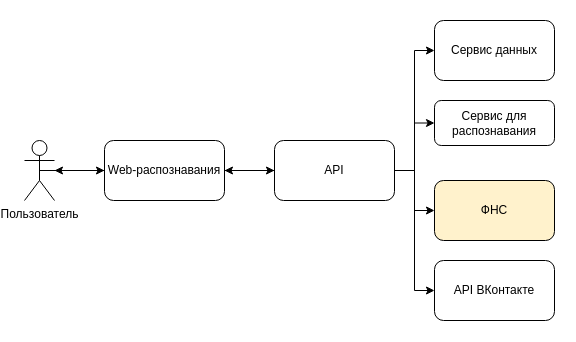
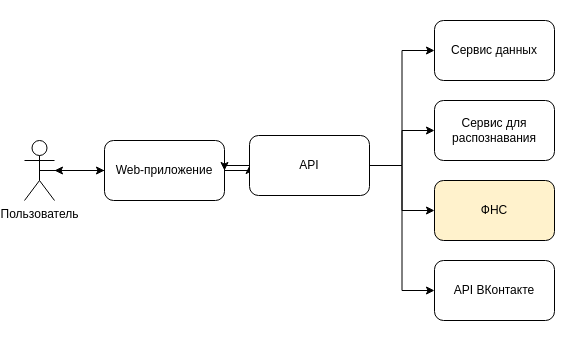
  <mxCell id="0" />
  <mxCell id="1" parent="0" />
  <mxCell id="2" style="edgeStyle=orthogonalEdgeStyle;rounded=0;orthogonalLoop=1;jettySize=auto;html=1;exitX=0.5;exitY=0.5;exitDx=0;exitDy=0;exitPerimeter=0;" edge="1" parent="1" source="3" target="6"><mxGeometry relative="1" as="geometry" /></mxCell>
  <mxCell id="3" value="Пользователь" style="shape=umlActor;verticalLabelPosition=bottom;verticalAlign=top;html=1;outlineConnect=0;" vertex="1" parent="1"><mxGeometry x="20" y="140" width="30" height="60" as="geometry" /></mxCell>
  <mxCell id="4" style="edgeStyle=orthogonalEdgeStyle;rounded=0;orthogonalLoop=1;jettySize=auto;html=1;exitX=0;exitY=0.5;exitDx=0;exitDy=0;" edge="1" parent="1" source="6" target="3"><mxGeometry relative="1" as="geometry" /></mxCell>
  <mxCell id="5" style="edgeStyle=orthogonalEdgeStyle;rounded=0;orthogonalLoop=1;jettySize=auto;html=1;exitX=1;exitY=0.5;exitDx=0;exitDy=0;entryX=0;entryY=0.5;entryDx=0;entryDy=0;" edge="1" parent="1" source="6" target="12"><mxGeometry relative="1" as="geometry" /></mxCell>
- <mxCell id="6" value="Web-распознавания" style="rounded=1;whiteSpace=wrap;html=1;" vertex="1" parent="1"><mxGeometry x="100" y="140" width="120" height="60" as="geometry" /></mxCell>
+ <mxCell id="6" value="Web-приложение" style="rounded=1;whiteSpace=wrap;html=1;" vertex="1" parent="1"><mxGeometry x="100" y="140" width="120" height="60" as="geometry" /></mxCell>
  <mxCell id="7" style="edgeStyle=orthogonalEdgeStyle;rounded=0;orthogonalLoop=1;jettySize=auto;html=1;exitX=1;exitY=0.5;exitDx=0;exitDy=0;entryX=0;entryY=0.5;entryDx=0;entryDy=0;" edge="1" parent="1" source="12" target="13"><mxGeometry relative="1" as="geometry" /></mxCell>
  <mxCell id="8" style="edgeStyle=orthogonalEdgeStyle;rounded=0;orthogonalLoop=1;jettySize=auto;html=1;exitX=1;exitY=0.5;exitDx=0;exitDy=0;entryX=0;entryY=0.5;entryDx=0;entryDy=0;" edge="1" parent="1" source="12" target="14"><mxGeometry relative="1" as="geometry" /></mxCell>
  <mxCell id="9" style="edgeStyle=orthogonalEdgeStyle;rounded=0;orthogonalLoop=1;jettySize=auto;html=1;exitX=1;exitY=0.5;exitDx=0;exitDy=0;entryX=0;entryY=0.5;entryDx=0;entryDy=0;" edge="1" parent="1" source="12" target="15"><mxGeometry relative="1" as="geometry" /></mxCell>
  <mxCell id="10" style="edgeStyle=orthogonalEdgeStyle;rounded=0;orthogonalLoop=1;jettySize=auto;html=1;exitX=1;exitY=0.5;exitDx=0;exitDy=0;entryX=0;entryY=0.5;entryDx=0;entryDy=0;" edge="1" parent="1" source="12" target="16"><mxGeometry relative="1" as="geometry" /></mxCell>
  <mxCell id="11" style="edgeStyle=orthogonalEdgeStyle;rounded=0;orthogonalLoop=1;jettySize=auto;html=1;exitX=0;exitY=0.5;exitDx=0;exitDy=0;entryX=1;entryY=0.5;entryDx=0;entryDy=0;" edge="1" parent="1" source="12" target="6"><mxGeometry relative="1" as="geometry" /></mxCell>
- <mxCell id="12" value="API" style="rounded=1;whiteSpace=wrap;html=1;" vertex="1" parent="1"><mxGeometry x="270" y="140" width="120" height="60" as="geometry" /></mxCell>
+ <mxCell id="12" value="API" style="rounded=1;whiteSpace=wrap;html=1;" vertex="1" parent="1"><mxGeometry x="245" y="135" width="120" height="60" as="geometry" /></mxCell>
  <mxCell id="13" value="Сервис данных" style="rounded=1;whiteSpace=wrap;html=1;" vertex="1" parent="1"><mxGeometry x="430" y="20" width="120" height="60" as="geometry" /></mxCell>
- <mxCell id="14" value="Сервис для распознавания" style="rounded=1;whiteSpace=wrap;html=1;" vertex="1" parent="1"><mxGeometry x="430" y="100" width="120" height="45" as="geometry" /></mxCell>
+ <mxCell id="14" value="Сервис для распознавания" style="rounded=1;whiteSpace=wrap;html=1;" vertex="1" parent="1"><mxGeometry x="430" y="100" width="120" height="60" as="geometry" /></mxCell>
  <mxCell id="15" value="ФНС" style="rounded=1;whiteSpace=wrap;html=1;fillColor=#fff2cc;" vertex="1" parent="1"><mxGeometry x="430" y="180" width="120" height="60" as="geometry" /></mxCell>
  <mxCell id="16" value="API ВКонтакте" style="rounded=1;whiteSpace=wrap;html=1;" vertex="1" parent="1"><mxGeometry x="430" y="260" width="120" height="60" as="geometry" /></mxCell>
